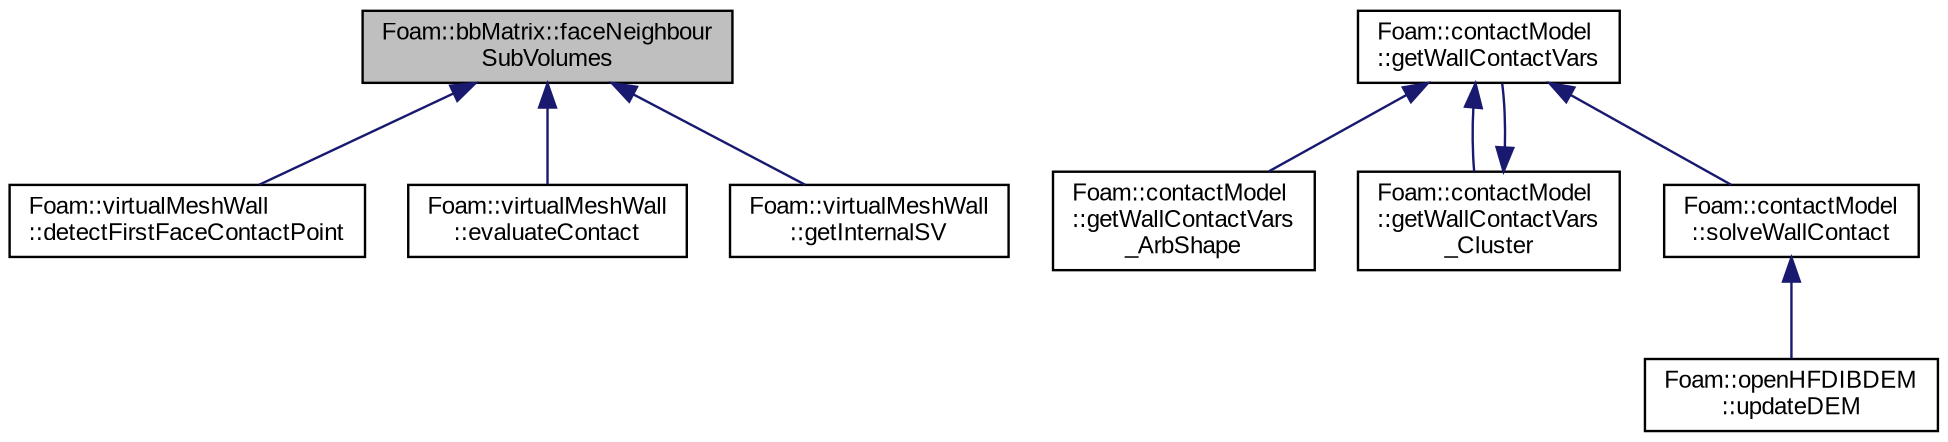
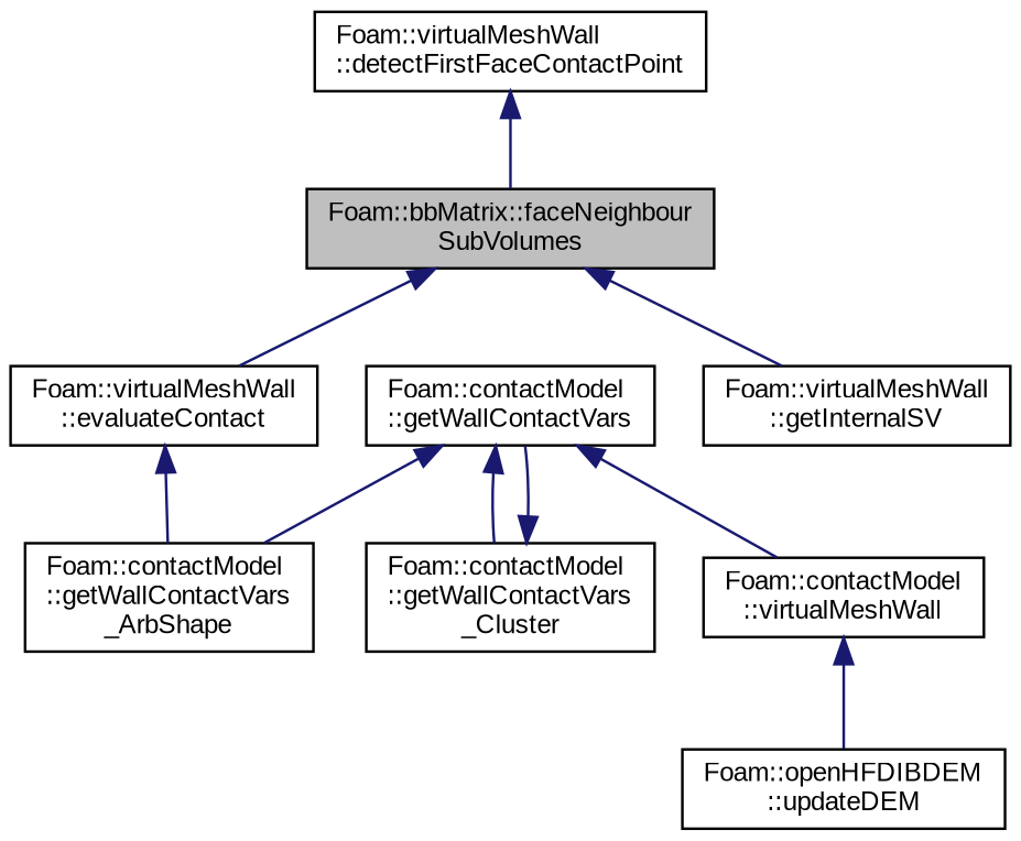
  digraph {
    fontname="Liberation Sans"
    rankdir=TB
    node [color=black fillcolor=white fontname="Liberation Sans" fontsize=10 shape=record style=filled]
    edge [color=midnightblue dir=back fontname="Liberation Sans" fontsize=10 labelfontname=Helvetica labelfontsize=10 style=solid]
    n1 [fillcolor=grey75 fontcolor=black height=0.2 label="Foam::bbMatrix::faceNeighbour\lSubVolumes" width=0.4]
    n2 [height=0.2 label="Foam::virtualMeshWall\l::detectFirstFaceContactPoint" width=0.4]
    n3 [height=0.2 label="Foam::virtualMeshWall\l::evaluateContact" width=0.4]
    n4 [height=0.2 label="Foam::virtualMeshWall\l::getInternalSV" width=0.4]
    n5 [height=0.2 label="Foam::contactModel\l::getWallContactVars\l_ArbShape" width=0.4]
    n6 [height=0.2 label="Foam::contactModel\l::getWallContactVars" width=0.4]
    n7 [height=0.2 label="Foam::contactModel\l::getWallContactVars\l_Cluster" width=0.4]
-   n8 [height=0.2 label="Foam::contactModel\l::solveWallContact" width=0.4]
+   n8 [height=0.2 label="Foam::contactModel\l::virtualMeshWall" width=0.4]
    n9 [height=0.2 label="Foam::openHFDIBDEM\l::updateDEM" width=0.4]
-   n1 -> n2
+   n2 -> n1
    n1 -> n3
    n1 -> n4
+   n3 -> n5
    n6 -> n5
    n6 -> n7
    n6 -> n8
    n7 -> n6
    n8 -> n9
  }
